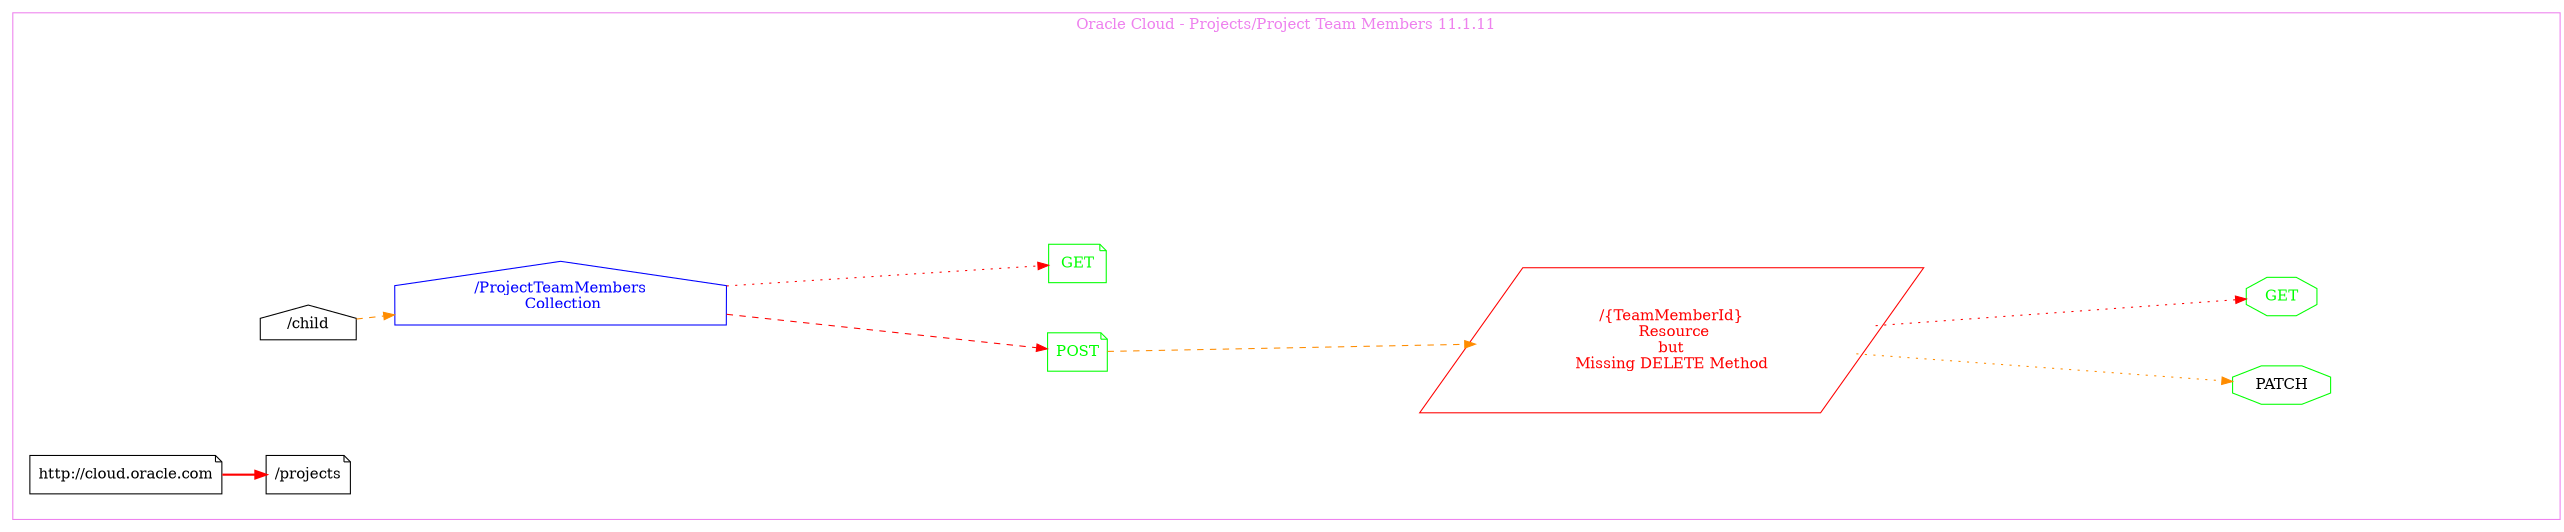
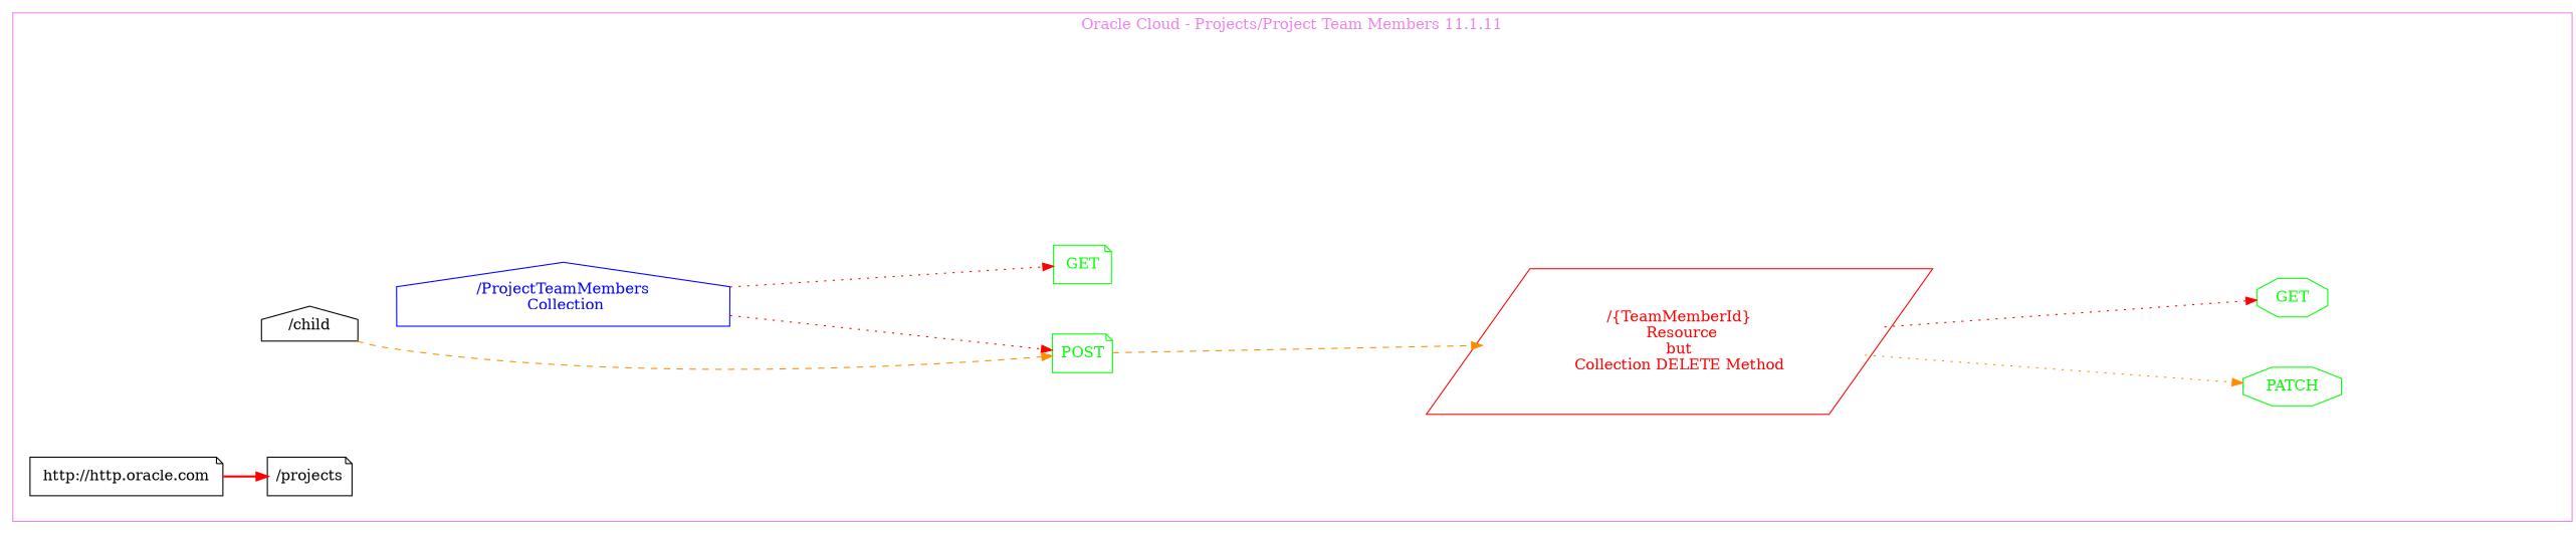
  digraph {
    rankdir=LR
    node [color=green fontcolor=green shape=note]
    edge [color=red fontcolor=green style=dashed]
    n1 [label=POST]
    n2 [label=GET]
-   n3 [fontcolor=black label=PATCH shape=octagon]
+   n3 [label=PATCH shape=octagon]
    n4 [label=GET shape=octagon]
-   n5 [color=red fontcolor=red label="/{TeamMemberId}\n Resource\nbut\nMissing DELETE Method" shape=parallelogram]
+   n5 [color=red fontcolor=red label="/{TeamMemberId}\n Resource\nbut\nCollection DELETE Method" shape=parallelogram]
    n6 [color=blue fontcolor=blue label="/ProjectTeamMembers\n Collection" shape=house]
    n7 [color=black fontcolor=black label="/child" shape=house]
    n8 [color=black fontcolor=black label="/projects"]
-   n9 [color=black fontcolor=black label="http://cloud.oracle.com"]
+   n9 [color=black fontcolor=black label="http://http.oracle.com"]
    subgraph cluster_1 {
      color=violet
      fontcolor=violet
      label="Oracle Cloud - Projects/Project Team Members 11.1.11"
      subgraph cluster_2 {
        color=white
        fontcolor=white
        label="Oracle Cloud - Projects/Project Team Members 11.1.11"
        n9
        subgraph cluster_3 {
          color=white
          fontcolor=white
          label="Oracle Cloud - Projects/Project Team Members 11.1.11"
          n8
          subgraph cluster_4 {
            color=white
            fontcolor=white
            label="Oracle Cloud - Projects/Project Team Members 11.1.11"
            subgraph cluster_5 {
              color=white
              fontcolor=white
              label="Oracle Cloud - Projects/Project Team Members 11.1.11"
              n7
              subgraph cluster_6 {
                color=white
                fontcolor=white
                label="Oracle Cloud - Projects/Project Team Members 11.1.11"
                n6
                subgraph cluster_7 {
                  color=white
                  fontcolor=white
                  label="Oracle Cloud - Projects/Project Team Members 11.1.11"
                  n1
                }
                subgraph cluster_8 {
                  color=white
                  fontcolor=white
                  label="Oracle Cloud - Projects/Project Team Members 11.1.11"
                  n2
                }
                subgraph cluster_9 {
                  color=white
                  fontcolor=white
                  label="Oracle Cloud - Projects/Project Team Members 11.1.11"
                  n5
                  subgraph cluster_10 {
                    color=white
                    fontcolor=white
                    label="Oracle Cloud - Projects/Project Team Members 11.1.11"
                    n3
                  }
                  subgraph cluster_11 {
                    color=white
                    fontcolor=white
                    label="Oracle Cloud - Projects/Project Team Members 11.1.11"
                    n4
                  }
                }
              }
            }
          }
        }
      }
    }
    n1 -> n5 [color=darkorange fontcolor=blue]
    n5 -> n3 [color=darkorange style=dotted]
    n5 -> n4 [style=dotted]
-   n6 -> n1
+   n6 -> n1 [style=dotted]
    n6 -> n2 [style=dotted]
-   n7 -> n6 [color=darkorange fontcolor=blue]
+   n7 -> n1 [color=darkorange fontcolor=blue]
    n9 -> n8 [fontcolor=black style=bold]
  }
